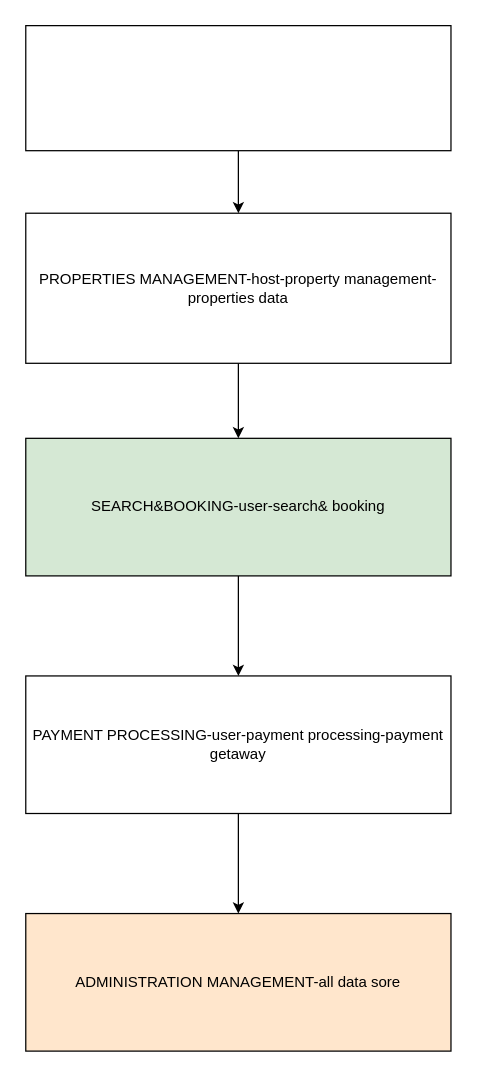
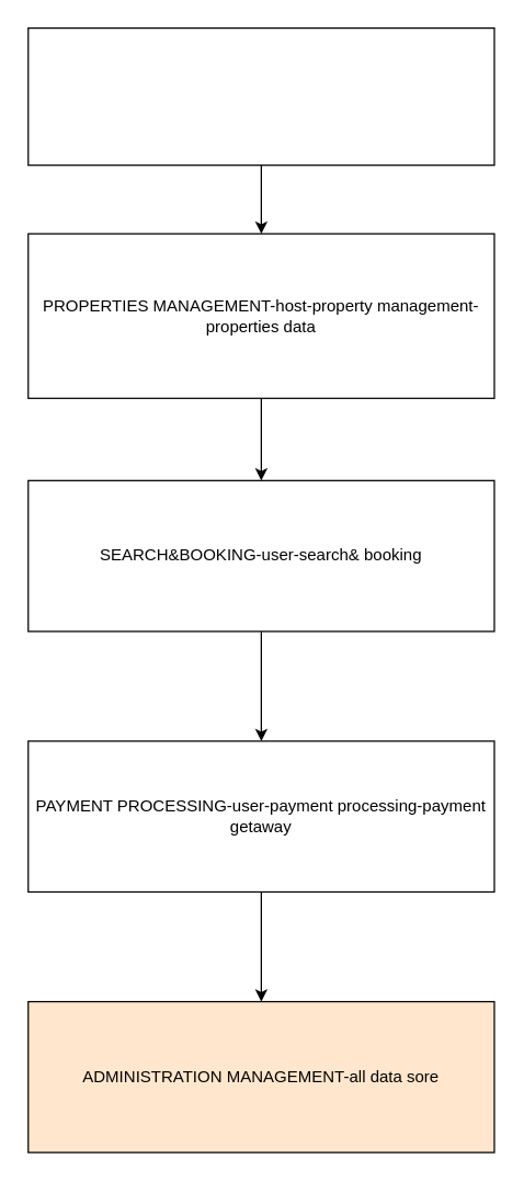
  <mxCell id="0" />
  <mxCell id="1" parent="0" />
  <mxCell id="2" value="" style="edgeStyle=orthogonalEdgeStyle;rounded=0;orthogonalLoop=1;jettySize=auto;html=1;" edge="1" parent="1" source="3" target="5"><mxGeometry relative="1" as="geometry" /></mxCell>
  <mxCell id="3" value="" style="rounded=0;whiteSpace=wrap;html=1;" vertex="1" parent="1"><mxGeometry x="20" y="20" width="340" height="100" as="geometry" /></mxCell>
  <mxCell id="4" value="" style="edgeStyle=orthogonalEdgeStyle;rounded=0;orthogonalLoop=1;jettySize=auto;html=1;" edge="1" parent="1" source="5" target="7"><mxGeometry relative="1" as="geometry" /></mxCell>
  <mxCell id="5" value="PROPERTIES MANAGEMENT-host-property management-properties data" style="rounded=0;whiteSpace=wrap;html=1;" vertex="1" parent="1"><mxGeometry x="20" y="170" width="340" height="120" as="geometry" /></mxCell>
  <mxCell id="6" value="" style="edgeStyle=orthogonalEdgeStyle;rounded=0;orthogonalLoop=1;jettySize=auto;html=1;" edge="1" parent="1" source="7" target="9"><mxGeometry relative="1" as="geometry" /></mxCell>
- <mxCell id="7" value="SEARCH&amp;amp;BOOKING-user-search&amp;amp; booking" style="rounded=0;whiteSpace=wrap;html=1;fillColor=#d5e8d4;" vertex="1" parent="1"><mxGeometry x="20" y="350" width="340" height="110" as="geometry" /></mxCell>
+ <mxCell id="7" value="SEARCH&amp;amp;BOOKING-user-search&amp;amp; booking" style="rounded=0;whiteSpace=wrap;html=1;" vertex="1" parent="1"><mxGeometry x="20" y="350" width="340" height="110" as="geometry" /></mxCell>
  <mxCell id="8" value="" style="edgeStyle=orthogonalEdgeStyle;rounded=0;orthogonalLoop=1;jettySize=auto;html=1;" edge="1" parent="1" source="9" target="10"><mxGeometry relative="1" as="geometry" /></mxCell>
  <mxCell id="9" value="PAYMENT PROCESSING-user-payment processing-payment getaway" style="rounded=0;whiteSpace=wrap;html=1;" vertex="1" parent="1"><mxGeometry x="20" y="540" width="340" height="110" as="geometry" /></mxCell>
  <mxCell id="10" value="ADMINISTRATION MANAGEMENT-all data sore" style="rounded=0;whiteSpace=wrap;html=1;fillColor=#ffe6cc;" vertex="1" parent="1"><mxGeometry x="20" y="730" width="340" height="110" as="geometry" /></mxCell>
